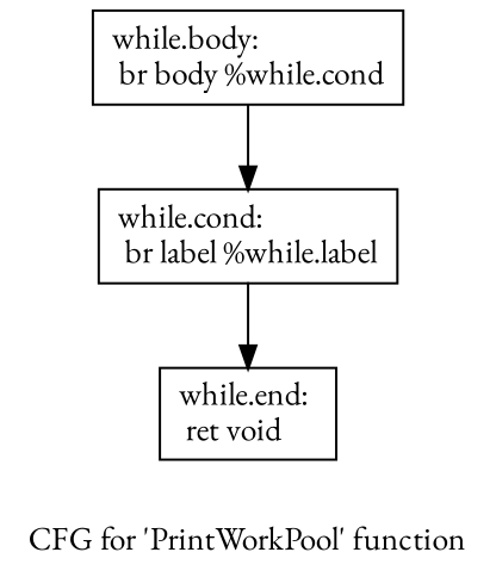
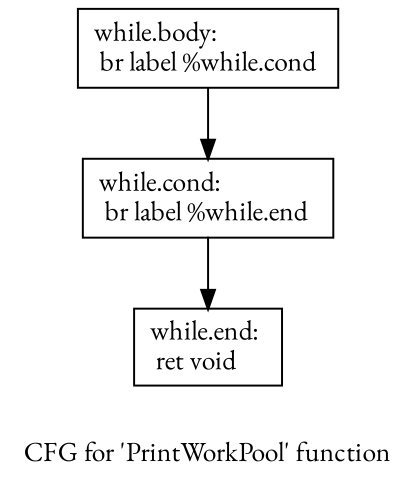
  digraph {
    fontname="EB Garamond"
    label="CFG for 'PrintWorkPool' function"
    node [fontname="EB Garamond" shape=record]
    edge [fontname="EB Garamond"]
-   n1 [label="{while.cond:                                       \l  br label %while.label\l}"]
+   n1 [label="{while.cond:                                       \l  br label %while.end\l}"]
    n2 [label="{while.end:                                        \l  ret void\l}"]
-   n3 [label="{while.body:                                       \l  br body %while.cond\l}"]
+   n3 [label="{while.body:                                       \l  br label %while.cond\l}"]
    n1 -> n2
    n3 -> n1
  }
